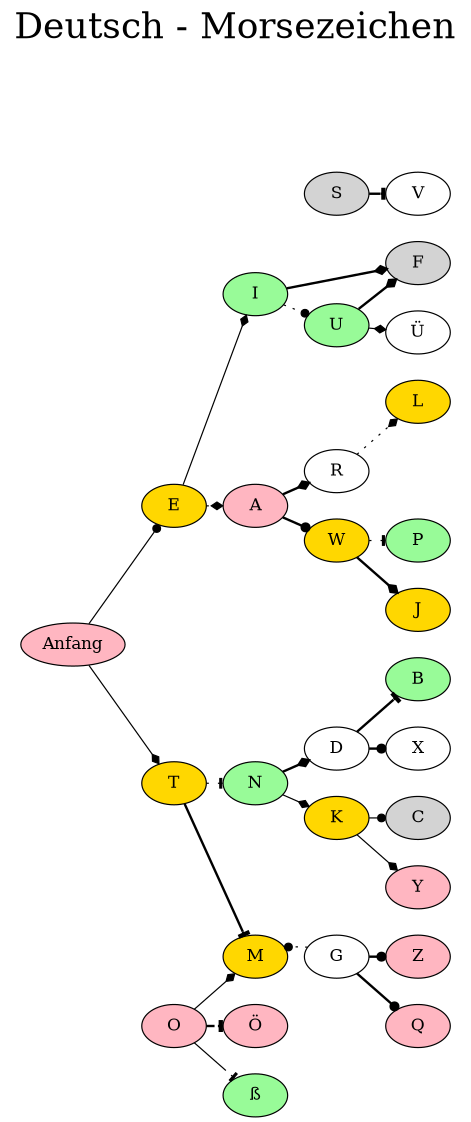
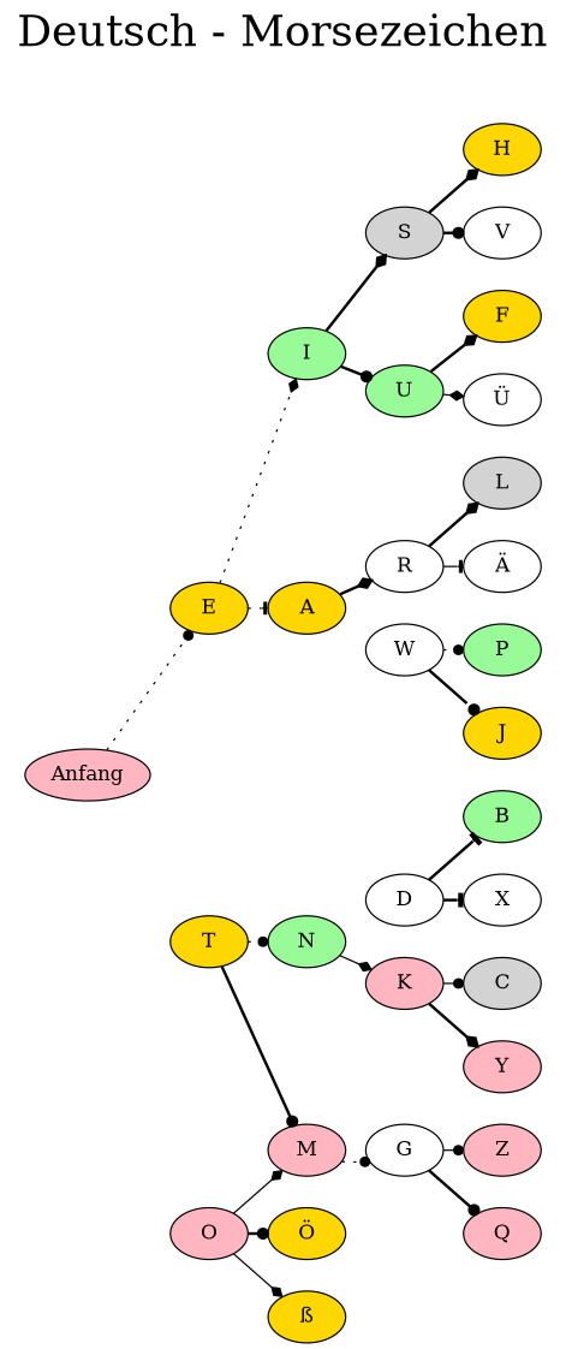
  digraph {
    fontsize=30
    label="Deutsch - Morsezeichen"
    labelloc=top
    nodesep=0.3
    rankdir=LR
    ranksep=0.2
    node [fillcolor=lightpink style=filled]
    edge [arrowhead=diamond arrowsize=0.8 style=bold]
    E [fillcolor=gold]
    Anfang
    T [fillcolor=gold]
    I [fillcolor=palegreen]
-   A
+   A [fillcolor=gold]
    N [fillcolor=palegreen]
-   M [fillcolor=gold]
+   M
    S [fillcolor=lightgrey]
    U [fillcolor=palegreen]
    R [fillcolor=white]
-   W [fillcolor=gold]
+   W [fillcolor=white]
+   H [fillcolor=gold]
    V [fillcolor=white]
-   F [fillcolor=lightgrey]
+   F [fillcolor=gold]
    "Ü" [fillcolor=white]
-   L [fillcolor=gold]
+   L [fillcolor=lightgrey]
+   "Ä" [fillcolor=white]
    P [fillcolor=palegreen]
    J [fillcolor=gold]
    D [fillcolor=white]
-   K [fillcolor=gold]
+   K
    G [fillcolor=white]
    B [fillcolor=palegreen]
    X [fillcolor=white]
    C [fillcolor=lightgrey]
    Y
    Z
    Q
    O
-   "Ö"
-   "ß" [fillcolor=palegreen]
-   E -> I [style=solid]
-   E -> A [style=dotted]
-   Anfang -> E [arrowhead=dot style=solid]
-   Anfang -> T [style=solid]
-   T -> N [arrowhead=tee style=dotted]
-   T -> M [arrowhead=tee]
-   I -> F
-   I -> U [arrowhead=dot style=dotted]
+   "Ö" [fillcolor=gold]
+   "ß" [fillcolor=gold]
+   E -> I [style=dotted]
+   E -> A [arrowhead=tee style=dotted]
+   Anfang -> E [arrowhead=dot style=dotted]
+   T -> N [arrowhead=dot style=dotted]
+   T -> M [arrowhead=dot]
+   I -> S
+   I -> U [arrowhead=dot]
    A -> R
-   A -> W [arrowhead=dot]
-   N -> D
    N -> K [style=solid]
-   G -> M [arrowhead=dot style=dotted]
-   S -> V [arrowhead=tee]
+   M -> G [arrowhead=dot style=dotted]
+   S -> H
+   S -> V [arrowhead=dot]
    U -> F
    U -> "Ü" [style=solid]
-   R -> L [style=dotted]
-   W -> P [arrowhead=tee style=dotted]
-   W -> J
+   R -> L
+   R -> "Ä" [arrowhead=tee style=solid]
+   W -> P [arrowhead=dot style=dotted]
+   W -> J [arrowhead=dot]
    D -> B [arrowhead=tee]
-   D -> X [arrowhead=dot]
+   D -> X [arrowhead=tee]
    K -> C [arrowhead=dot style=solid]
-   K -> Y [style=solid]
-   G -> Z [arrowhead=dot]
+   K -> Y
+   G -> Z [arrowhead=dot style=solid]
    G -> Q [arrowhead=dot]
    O -> M [style=solid]
-   O -> "Ö" [arrowhead=tee]
-   O -> "ß" [arrowhead=tee style=solid]
+   O -> "Ö" [arrowhead=dot]
+   O -> "ß" [style=solid]
  }
